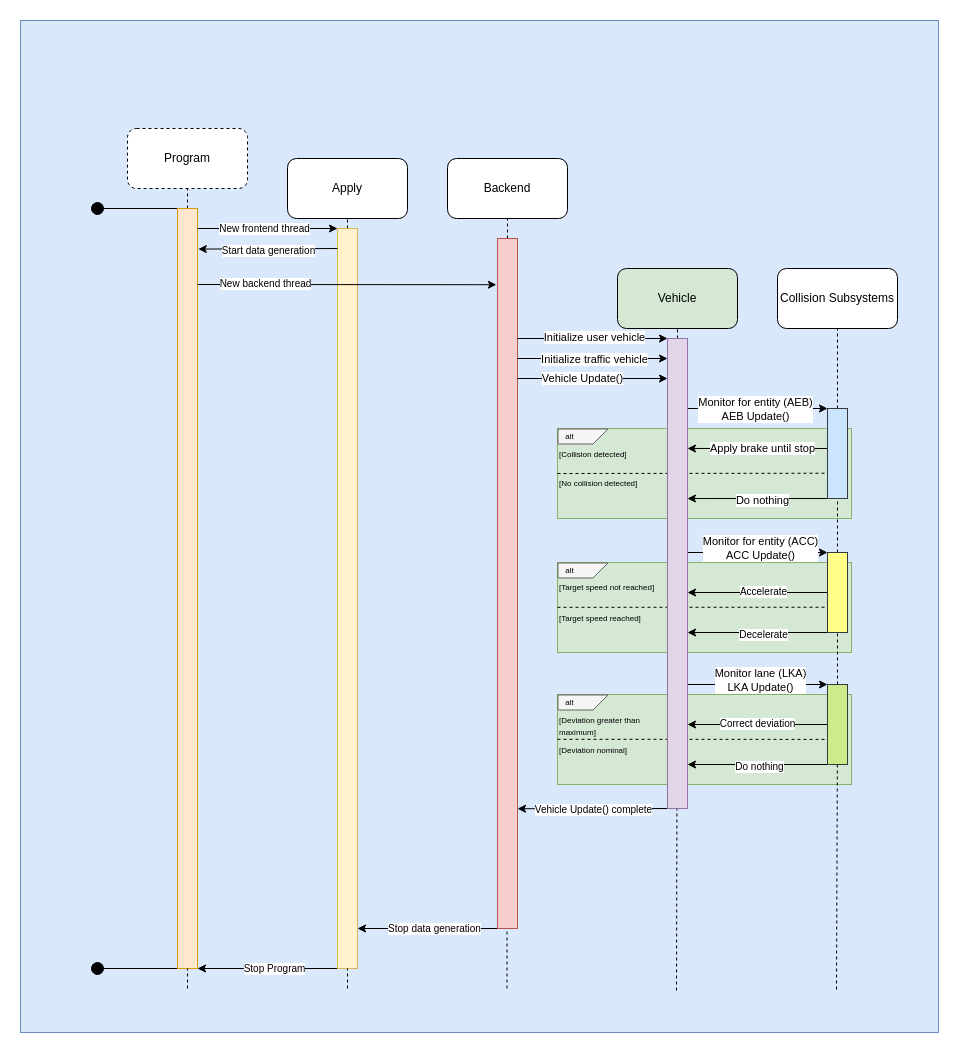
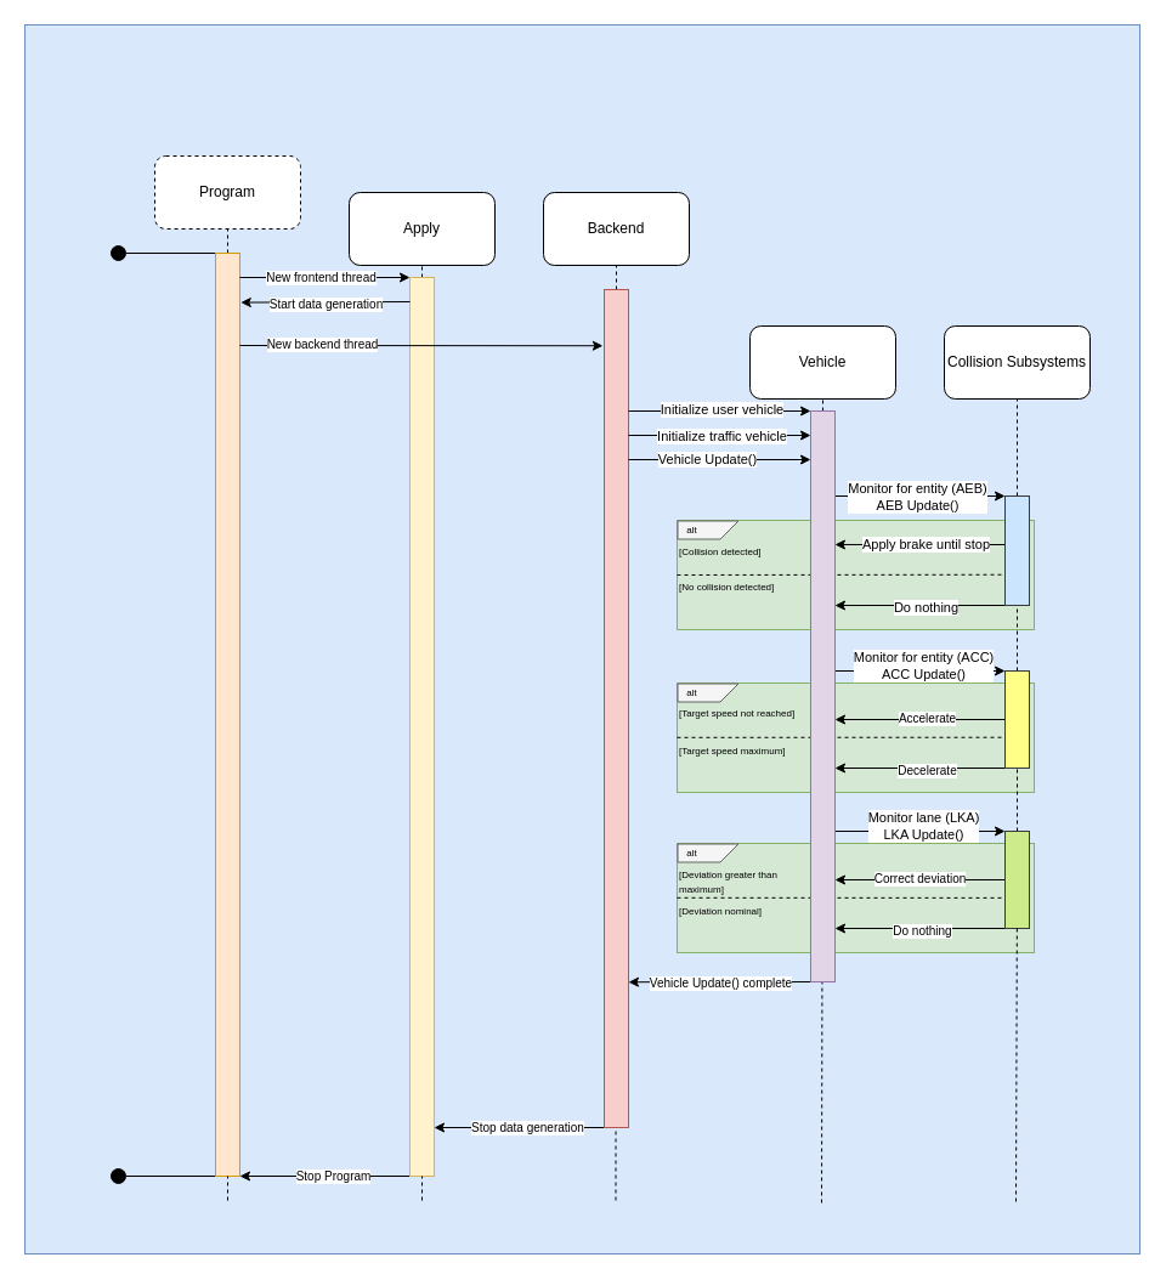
  <mxCell id="0" />
  <mxCell id="1" parent="0" />
  <mxCell id="2" value="" style="rounded=0;whiteSpace=wrap;html=1;fontSize=10;fillColor=#dae8fc;strokeColor=#6c8ebf;" vertex="1" parent="1"><mxGeometry x="20" y="20" width="918" height="1012" as="geometry" /></mxCell>
  <mxCell id="3" value="" style="group" vertex="1" connectable="0" parent="1"><mxGeometry x="557" y="562" width="294" height="90" as="geometry" /></mxCell>
  <mxCell id="4" value="" style="rounded=0;whiteSpace=wrap;html=1;fontSize=11;fillColor=#d5e8d4;strokeColor=#82b366;" vertex="1" parent="3"><mxGeometry width="294" height="90" as="geometry" /></mxCell>
  <mxCell id="5" value="" style="endArrow=none;dashed=1;html=1;rounded=0;strokeWidth=1;fontSize=10;jumpSize=6;entryX=0.982;entryY=0.684;entryDx=0;entryDy=0;exitX=0;exitY=0.5;exitDx=0;exitDy=0;entryPerimeter=0;" edge="1" parent="3" target="75"><mxGeometry width="50" height="50" relative="1" as="geometry"><mxPoint y="44.8" as="sourcePoint" /><mxPoint x="294" y="44.8" as="targetPoint" /></mxGeometry></mxCell>
- <mxCell id="6" value="&lt;font style=&quot;font-size: 8px;&quot;&gt;[Target speed reached]&lt;/font&gt;" style="text;html=1;strokeColor=none;fillColor=none;align=left;verticalAlign=middle;whiteSpace=wrap;rounded=0;fontSize=10;" vertex="1" parent="3"><mxGeometry y="50" width="100" height="10" as="geometry" /></mxCell>
+ <mxCell id="6" value="&lt;font style=&quot;font-size: 8px;&quot;&gt;[Target speed maximum]&lt;/font&gt;" style="text;html=1;strokeColor=none;fillColor=none;align=left;verticalAlign=middle;whiteSpace=wrap;rounded=0;fontSize=10;" vertex="1" parent="3"><mxGeometry y="50" width="100" height="10" as="geometry" /></mxCell>
  <mxCell id="7" value="[Target speed not reached]" style="text;html=1;strokeColor=none;fillColor=none;align=left;verticalAlign=middle;whiteSpace=wrap;rounded=0;fontSize=8;" vertex="1" parent="3"><mxGeometry y="20" width="100" height="10" as="geometry" /></mxCell>
  <mxCell id="8" value="" style="shape=card;whiteSpace=wrap;html=1;fontSize=8;rotation=-90;flipV=1;fillColor=#f5f5f5;strokeColor=#666666;fontColor=#333333;" vertex="1" parent="3"><mxGeometry x="18" y="-17" width="15" height="50" as="geometry" /></mxCell>
  <mxCell id="9" value="alt" style="text;html=1;strokeColor=none;fillColor=none;align=center;verticalAlign=middle;whiteSpace=wrap;rounded=0;fontSize=8;" vertex="1" parent="3"><mxGeometry y="4.5" width="24.5" height="7" as="geometry" /></mxCell>
  <mxCell id="10" value="" style="rounded=0;whiteSpace=wrap;html=1;fontSize=11;fillColor=#d5e8d4;strokeColor=#82b366;" vertex="1" parent="1"><mxGeometry x="557" y="428" width="294" height="90" as="geometry" /></mxCell>
- <mxCell id="11" value="Vehicle" style="rounded=1;whiteSpace=wrap;html=1;fillColor=#d5e8d4;" vertex="1" parent="1"><mxGeometry x="617" y="268" width="120" height="60" as="geometry" /></mxCell>
+ <mxCell id="11" value="Vehicle" style="rounded=1;whiteSpace=wrap;html=1;" vertex="1" parent="1"><mxGeometry x="617" y="268" width="120" height="60" as="geometry" /></mxCell>
  <mxCell id="12" value="Apply" style="rounded=1;whiteSpace=wrap;html=1;" vertex="1" parent="1"><mxGeometry x="287" y="158" width="120" height="60" as="geometry" /></mxCell>
  <mxCell id="13" value="" style="endArrow=none;dashed=1;html=1;strokeWidth=1;rounded=0;entryX=0.5;entryY=1;entryDx=0;entryDy=0;jumpSize=6;startArrow=none;" edge="1" parent="1" source="54" target="12"><mxGeometry width="50" height="50" relative="1" as="geometry"><mxPoint x="347" y="988" as="sourcePoint" /><mxPoint x="367" y="248" as="targetPoint" /></mxGeometry></mxCell>
  <mxCell id="14" value="" style="endArrow=none;dashed=1;html=1;strokeWidth=1;rounded=0;jumpSize=6;startArrow=none;" edge="1" parent="1" source="70"><mxGeometry width="50" height="50" relative="1" as="geometry"><mxPoint x="676.5" y="1078" as="sourcePoint" /><mxPoint x="677" y="328" as="targetPoint" /></mxGeometry></mxCell>
  <mxCell id="15" value="Backend" style="rounded=1;whiteSpace=wrap;html=1;" vertex="1" parent="1"><mxGeometry x="447" y="158" width="120" height="60" as="geometry" /></mxCell>
  <mxCell id="16" value="" style="endArrow=none;dashed=1;html=1;strokeWidth=1;rounded=0;jumpSize=6;" edge="1" parent="1"><mxGeometry width="50" height="50" relative="1" as="geometry"><mxPoint x="506.5" y="988" as="sourcePoint" /><mxPoint x="507" y="218" as="targetPoint" /></mxGeometry></mxCell>
  <mxCell id="17" value="Collision Subsystems" style="rounded=1;whiteSpace=wrap;html=1;" vertex="1" parent="1"><mxGeometry x="777" y="268" width="120" height="60" as="geometry" /></mxCell>
  <mxCell id="18" value="" style="endArrow=classic;html=1;rounded=0;strokeWidth=1;fontSize=11;jumpSize=6;entryX=0;entryY=0;entryDx=0;entryDy=0;" edge="1" parent="1" target="74"><mxGeometry width="50" height="50" relative="1" as="geometry"><mxPoint x="677" y="408" as="sourcePoint" /><mxPoint x="837" y="408" as="targetPoint" /></mxGeometry></mxCell>
  <mxCell id="19" value="Monitor for entity (AEB)&lt;br&gt;AEB Update()" style="edgeLabel;html=1;align=center;verticalAlign=middle;resizable=0;points=[];fontSize=11;" vertex="1" connectable="0" parent="18"><mxGeometry x="-0.41" y="-2" relative="1" as="geometry"><mxPoint x="33" y="-2" as="offset" /></mxGeometry></mxCell>
  <mxCell id="20" value="" style="endArrow=classic;html=1;rounded=0;strokeWidth=1;fontSize=11;jumpSize=6;entryX=0.442;entryY=0.222;entryDx=0;entryDy=0;entryPerimeter=0;" edge="1" parent="1" target="10"><mxGeometry width="50" height="50" relative="1" as="geometry"><mxPoint x="837" y="448" as="sourcePoint" /><mxPoint x="677" y="448" as="targetPoint" /></mxGeometry></mxCell>
  <mxCell id="21" value="Apply brake until stop" style="edgeLabel;html=1;align=center;verticalAlign=middle;resizable=0;points=[];fontSize=11;" vertex="1" connectable="0" parent="20"><mxGeometry x="-0.173" relative="1" as="geometry"><mxPoint x="-14" as="offset" /></mxGeometry></mxCell>
  <mxCell id="22" value="" style="endArrow=classic;html=1;rounded=0;strokeWidth=1;fontSize=11;jumpSize=6;entryX=0.442;entryY=0.778;entryDx=0;entryDy=0;entryPerimeter=0;" edge="1" parent="1" target="10"><mxGeometry width="50" height="50" relative="1" as="geometry"><mxPoint x="837" y="498" as="sourcePoint" /><mxPoint x="677" y="498" as="targetPoint" /><Array as="points"><mxPoint x="757" y="498" /></Array></mxGeometry></mxCell>
  <mxCell id="23" value="Do nothing" style="edgeLabel;html=1;align=center;verticalAlign=middle;resizable=0;points=[];fontSize=11;" vertex="1" connectable="0" parent="22"><mxGeometry x="-0.209" y="1" relative="1" as="geometry"><mxPoint x="-17" as="offset" /></mxGeometry></mxCell>
  <mxCell id="24" value="" style="endArrow=classic;html=1;rounded=0;strokeWidth=1;fontSize=11;jumpSize=6;entryX=0;entryY=0;entryDx=0;entryDy=0;" edge="1" parent="1" target="75"><mxGeometry width="50" height="50" relative="1" as="geometry"><mxPoint x="687" y="552" as="sourcePoint" /><mxPoint x="837" y="552" as="targetPoint" /></mxGeometry></mxCell>
  <mxCell id="25" value="Monitor for entity (ACC)&lt;br&gt;ACC Update()" style="edgeLabel;html=1;align=center;verticalAlign=middle;resizable=0;points=[];fontSize=11;" vertex="1" connectable="0" parent="24"><mxGeometry x="-0.184" relative="1" as="geometry"><mxPoint x="15" y="-5" as="offset" /></mxGeometry></mxCell>
  <mxCell id="26" value="&lt;font style=&quot;font-size: 8px;&quot;&gt;[Collision detected]&lt;/font&gt;" style="text;html=1;strokeColor=none;fillColor=none;align=left;verticalAlign=middle;whiteSpace=wrap;rounded=0;fontSize=10;" vertex="1" parent="1"><mxGeometry x="557" y="448" width="90" height="10" as="geometry" /></mxCell>
  <mxCell id="27" value="[No collision detected]" style="text;html=1;strokeColor=none;fillColor=none;align=left;verticalAlign=middle;whiteSpace=wrap;rounded=0;fontSize=8;" vertex="1" parent="1"><mxGeometry x="557" y="478" width="90" height="10" as="geometry" /></mxCell>
  <mxCell id="28" value="" style="endArrow=none;dashed=1;html=1;rounded=0;strokeWidth=1;fontSize=10;jumpSize=6;entryX=0.943;entryY=0.719;entryDx=0;entryDy=0;exitX=0;exitY=0.5;exitDx=0;exitDy=0;entryPerimeter=0;" edge="1" parent="1" source="10" target="74"><mxGeometry width="50" height="50" relative="1" as="geometry"><mxPoint x="607" y="508" as="sourcePoint" /><mxPoint x="657" y="458" as="targetPoint" /></mxGeometry></mxCell>
  <mxCell id="29" value="" style="endArrow=classic;html=1;rounded=0;strokeColor=default;strokeWidth=1;fontSize=10;jumpSize=6;" edge="1" parent="1"><mxGeometry width="50" height="50" relative="1" as="geometry"><mxPoint x="837" y="592" as="sourcePoint" /><mxPoint x="687" y="592" as="targetPoint" /></mxGeometry></mxCell>
  <mxCell id="30" value="Accelerate" style="edgeLabel;html=1;align=center;verticalAlign=middle;resizable=0;points=[];fontSize=10;" vertex="1" connectable="0" parent="29"><mxGeometry x="-0.13" y="-2" relative="1" as="geometry"><mxPoint x="-10" as="offset" /></mxGeometry></mxCell>
  <mxCell id="31" value="" style="endArrow=classic;html=1;rounded=0;strokeColor=default;strokeWidth=1;fontSize=10;jumpSize=6;" edge="1" parent="1"><mxGeometry width="50" height="50" relative="1" as="geometry"><mxPoint x="837" y="632" as="sourcePoint" /><mxPoint x="687" y="632" as="targetPoint" /></mxGeometry></mxCell>
  <mxCell id="32" value="Decelerate" style="edgeLabel;html=1;align=center;verticalAlign=middle;resizable=0;points=[];fontSize=10;" vertex="1" connectable="0" parent="31"><mxGeometry x="0.105" y="1" relative="1" as="geometry"><mxPoint x="8" as="offset" /></mxGeometry></mxCell>
  <mxCell id="33" value="" style="group" vertex="1" connectable="0" parent="1"><mxGeometry x="557" y="694" width="294" height="90" as="geometry" /></mxCell>
  <mxCell id="34" value="" style="rounded=0;whiteSpace=wrap;html=1;fontSize=11;fillColor=#d5e8d4;strokeColor=#82b366;" vertex="1" parent="33"><mxGeometry width="294" height="90" as="geometry" /></mxCell>
  <mxCell id="35" value="" style="endArrow=none;dashed=1;html=1;rounded=0;strokeWidth=1;fontSize=10;jumpSize=6;entryX=1.017;entryY=0.686;entryDx=0;entryDy=0;exitX=0;exitY=0.5;exitDx=0;exitDy=0;entryPerimeter=0;" edge="1" parent="33" target="76"><mxGeometry width="50" height="50" relative="1" as="geometry"><mxPoint y="44.8" as="sourcePoint" /><mxPoint x="294" y="44.8" as="targetPoint" /></mxGeometry></mxCell>
  <mxCell id="36" value="&lt;font style=&quot;font-size: 8px;&quot;&gt;[Deviation nominal]&lt;/font&gt;" style="text;html=1;strokeColor=none;fillColor=none;align=left;verticalAlign=middle;whiteSpace=wrap;rounded=0;fontSize=10;" vertex="1" parent="33"><mxGeometry y="50" width="80" height="10" as="geometry" /></mxCell>
  <mxCell id="37" value="&lt;font style=&quot;font-size: 8px;&quot;&gt;[Deviation greater than maximum]&lt;/font&gt;" style="text;html=1;strokeColor=none;fillColor=none;align=left;verticalAlign=middle;whiteSpace=wrap;rounded=0;fontSize=10;" vertex="1" parent="33"><mxGeometry y="26" width="120" height="10" as="geometry" /></mxCell>
  <mxCell id="38" value="" style="shape=card;whiteSpace=wrap;html=1;fontSize=8;rotation=-90;flipV=1;fillColor=#f5f5f5;strokeColor=#666666;fontColor=#333333;" vertex="1" parent="33"><mxGeometry x="18" y="-17" width="15" height="50" as="geometry" /></mxCell>
  <mxCell id="39" value="alt" style="text;html=1;strokeColor=none;fillColor=none;align=center;verticalAlign=middle;whiteSpace=wrap;rounded=0;fontSize=8;" vertex="1" parent="33"><mxGeometry y="4.5" width="24.5" height="7" as="geometry" /></mxCell>
  <mxCell id="40" value="" style="endArrow=classic;html=1;rounded=0;strokeWidth=1;fontSize=11;jumpSize=6;" edge="1" parent="1"><mxGeometry width="50" height="50" relative="1" as="geometry"><mxPoint x="687" y="684" as="sourcePoint" /><mxPoint x="827" y="684" as="targetPoint" /></mxGeometry></mxCell>
  <mxCell id="41" value="Monitor lane (LKA)&lt;br&gt;LKA Update()" style="edgeLabel;html=1;align=center;verticalAlign=middle;resizable=0;points=[];fontSize=11;" vertex="1" connectable="0" parent="40"><mxGeometry x="-0.184" relative="1" as="geometry"><mxPoint x="15" y="-5" as="offset" /></mxGeometry></mxCell>
  <mxCell id="42" value="" style="endArrow=classic;html=1;rounded=0;strokeColor=default;strokeWidth=1;fontSize=10;jumpSize=6;" edge="1" parent="1"><mxGeometry width="50" height="50" relative="1" as="geometry"><mxPoint x="827" y="724" as="sourcePoint" /><mxPoint x="687" y="724" as="targetPoint" /></mxGeometry></mxCell>
  <mxCell id="43" value="Correct deviation" style="edgeLabel;html=1;align=center;verticalAlign=middle;resizable=0;points=[];fontSize=10;" vertex="1" connectable="0" parent="42"><mxGeometry x="-0.13" y="-2" relative="1" as="geometry"><mxPoint x="-10" as="offset" /></mxGeometry></mxCell>
  <mxCell id="44" value="" style="endArrow=classic;html=1;rounded=0;strokeColor=default;strokeWidth=1;fontSize=10;jumpSize=6;" edge="1" parent="1"><mxGeometry width="50" height="50" relative="1" as="geometry"><mxPoint x="827" y="764" as="sourcePoint" /><mxPoint x="687" y="764" as="targetPoint" /></mxGeometry></mxCell>
  <mxCell id="45" value="Do nothing" style="edgeLabel;html=1;align=center;verticalAlign=middle;resizable=0;points=[];fontSize=10;" vertex="1" connectable="0" parent="44"><mxGeometry x="0.105" y="1" relative="1" as="geometry"><mxPoint x="8" as="offset" /></mxGeometry></mxCell>
  <mxCell id="46" value="Program" style="rounded=1;whiteSpace=wrap;html=1;dashed=1;" vertex="1" parent="1"><mxGeometry x="127" y="128" width="120" height="60" as="geometry" /></mxCell>
  <mxCell id="47" value="" style="endArrow=none;dashed=1;html=1;strokeWidth=1;rounded=0;entryX=0.5;entryY=1;entryDx=0;entryDy=0;jumpSize=6;startArrow=none;" edge="1" parent="1" target="46" source="50"><mxGeometry width="50" height="50" relative="1" as="geometry"><mxPoint x="187" y="988" as="sourcePoint" /><mxPoint x="207" y="248" as="targetPoint" /></mxGeometry></mxCell>
  <mxCell id="48" value="" style="endArrow=oval;html=1;rounded=0;strokeColor=default;strokeWidth=1;fontSize=10;jumpSize=6;endFill=1;startSize=6;endSize=12;" edge="1" parent="1"><mxGeometry width="50" height="50" relative="1" as="geometry"><mxPoint x="187" y="968" as="sourcePoint" /><mxPoint x="97" y="968" as="targetPoint" /></mxGeometry></mxCell>
  <mxCell id="49" value="" style="endArrow=oval;html=1;rounded=0;strokeColor=default;strokeWidth=1;fontSize=10;jumpSize=6;endFill=1;startSize=6;endSize=12;" edge="1" parent="1"><mxGeometry width="50" height="50" relative="1" as="geometry"><mxPoint x="187" y="208" as="sourcePoint" /><mxPoint x="97" y="208" as="targetPoint" /></mxGeometry></mxCell>
  <mxCell id="50" value="" style="rounded=0;whiteSpace=wrap;html=1;fontSize=10;fillColor=#ffe6cc;strokeColor=#d79b00;" vertex="1" parent="1"><mxGeometry x="177" y="208" width="20" height="760" as="geometry" /></mxCell>
  <mxCell id="51" value="" style="endArrow=none;dashed=1;html=1;strokeWidth=1;rounded=0;entryX=0.5;entryY=1;entryDx=0;entryDy=0;jumpSize=6;" edge="1" parent="1" target="50"><mxGeometry width="50" height="50" relative="1" as="geometry"><mxPoint x="187" y="988" as="sourcePoint" /><mxPoint x="187" y="188" as="targetPoint" /></mxGeometry></mxCell>
  <mxCell id="52" value="" style="endArrow=classic;html=1;rounded=0;strokeColor=default;strokeWidth=1;fontSize=10;jumpSize=6;" edge="1" parent="1"><mxGeometry width="50" height="50" relative="1" as="geometry"><mxPoint x="347" y="968" as="sourcePoint" /><mxPoint x="197" y="968" as="targetPoint" /></mxGeometry></mxCell>
  <mxCell id="53" value="Stop Program" style="edgeLabel;html=1;align=center;verticalAlign=middle;resizable=0;points=[];fontSize=10;" vertex="1" connectable="0" parent="52"><mxGeometry x="0.095" y="-1" relative="1" as="geometry"><mxPoint x="8" as="offset" /></mxGeometry></mxCell>
  <mxCell id="54" value="" style="rounded=0;whiteSpace=wrap;html=1;fontSize=10;fillColor=#fff2cc;strokeColor=#d6b656;" vertex="1" parent="1"><mxGeometry x="337" y="228" width="20" height="740" as="geometry" /></mxCell>
  <mxCell id="55" value="" style="endArrow=none;dashed=1;html=1;strokeWidth=1;rounded=0;entryX=0.5;entryY=1;entryDx=0;entryDy=0;jumpSize=6;" edge="1" parent="1" target="54"><mxGeometry width="50" height="50" relative="1" as="geometry"><mxPoint x="347" y="988" as="sourcePoint" /><mxPoint x="347" y="218" as="targetPoint" /></mxGeometry></mxCell>
  <mxCell id="56" value="" style="endArrow=classic;html=1;rounded=0;strokeColor=default;strokeWidth=1;fontSize=10;startSize=6;endSize=6;jumpSize=6;" edge="1" parent="1"><mxGeometry width="50" height="50" relative="1" as="geometry"><mxPoint x="197" y="228" as="sourcePoint" /><mxPoint x="337" y="228" as="targetPoint" /></mxGeometry></mxCell>
  <mxCell id="57" value="New frontend thread" style="edgeLabel;html=1;align=center;verticalAlign=middle;resizable=0;points=[];fontSize=10;" vertex="1" connectable="0" parent="56"><mxGeometry x="-0.59" y="1" relative="1" as="geometry"><mxPoint x="37" as="offset" /></mxGeometry></mxCell>
  <mxCell id="58" value="" style="endArrow=classic;html=1;rounded=0;strokeColor=default;strokeWidth=1;fontSize=10;jumpSize=6;" edge="1" parent="1"><mxGeometry width="50" height="50" relative="1" as="geometry"><mxPoint x="507" y="928" as="sourcePoint" /><mxPoint x="357" y="928" as="targetPoint" /></mxGeometry></mxCell>
  <mxCell id="59" value="Stop data generation" style="edgeLabel;html=1;align=center;verticalAlign=middle;resizable=0;points=[];fontSize=10;" vertex="1" connectable="0" parent="58"><mxGeometry x="0.095" y="-1" relative="1" as="geometry"><mxPoint x="8" as="offset" /></mxGeometry></mxCell>
  <mxCell id="60" value="" style="rounded=0;whiteSpace=wrap;html=1;fontSize=10;fillColor=#f8cecc;strokeColor=#b85450;" vertex="1" parent="1"><mxGeometry x="497" y="238" width="20" height="690" as="geometry" /></mxCell>
  <mxCell id="61" value="" style="endArrow=none;dashed=1;html=1;strokeWidth=1;rounded=0;jumpSize=6;" edge="1" parent="1" target="70"><mxGeometry width="50" height="50" relative="1" as="geometry"><mxPoint x="676" y="990" as="sourcePoint" /><mxPoint x="677" y="328" as="targetPoint" /></mxGeometry></mxCell>
  <mxCell id="62" value="" style="endArrow=classic;html=1;rounded=0;strokeColor=default;strokeWidth=1;fontSize=10;startSize=6;endSize=6;jumpSize=6;exitX=0.5;exitY=1;exitDx=0;exitDy=0;entryX=1;entryY=0.638;entryDx=0;entryDy=0;entryPerimeter=0;" edge="1" parent="1"><mxGeometry width="50" height="50" relative="1" as="geometry"><mxPoint x="677" y="808" as="sourcePoint" /><mxPoint x="517" y="808.22" as="targetPoint" /></mxGeometry></mxCell>
  <mxCell id="63" value="Vehicle Update() complete" style="edgeLabel;html=1;align=center;verticalAlign=middle;resizable=0;points=[];fontSize=10;" vertex="1" connectable="0" parent="62"><mxGeometry x="0.275" relative="1" as="geometry"><mxPoint x="17" as="offset" /></mxGeometry></mxCell>
  <mxCell id="64" value="" style="endArrow=classic;html=1;rounded=0;strokeWidth=1;fontSize=11;jumpSize=6;" edge="1" parent="1"><mxGeometry width="50" height="50" relative="1" as="geometry"><mxPoint x="517" y="338" as="sourcePoint" /><mxPoint x="667" y="338" as="targetPoint" /></mxGeometry></mxCell>
  <mxCell id="65" value="Initialize user vehicle" style="edgeLabel;html=1;align=center;verticalAlign=middle;resizable=0;points=[];fontSize=11;" vertex="1" connectable="0" parent="64"><mxGeometry x="-0.165" y="2" relative="1" as="geometry"><mxPoint x="13" as="offset" /></mxGeometry></mxCell>
  <mxCell id="66" value="" style="endArrow=classic;html=1;rounded=0;strokeWidth=1;fontSize=11;jumpSize=6;" edge="1" parent="1"><mxGeometry width="50" height="50" relative="1" as="geometry"><mxPoint x="517" y="358" as="sourcePoint" /><mxPoint x="667" y="358" as="targetPoint" /></mxGeometry></mxCell>
  <mxCell id="67" value="Initialize traffic vehicle" style="edgeLabel;html=1;align=center;verticalAlign=middle;resizable=0;points=[];fontSize=11;" vertex="1" connectable="0" parent="66"><mxGeometry x="-0.184" y="-1" relative="1" as="geometry"><mxPoint x="15" y="-1" as="offset" /></mxGeometry></mxCell>
  <mxCell id="68" value="" style="endArrow=classic;html=1;rounded=0;strokeWidth=1;fontSize=11;jumpSize=6;" edge="1" parent="1"><mxGeometry width="50" height="50" relative="1" as="geometry"><mxPoint x="517" y="378" as="sourcePoint" /><mxPoint x="667" y="378" as="targetPoint" /></mxGeometry></mxCell>
  <mxCell id="69" value="Vehicle Update()" style="edgeLabel;html=1;align=center;verticalAlign=middle;resizable=0;points=[];fontSize=11;" vertex="1" connectable="0" parent="68"><mxGeometry x="0.179" y="1" relative="1" as="geometry"><mxPoint x="-24" as="offset" /></mxGeometry></mxCell>
  <mxCell id="70" value="" style="rounded=0;whiteSpace=wrap;html=1;fontSize=10;fillColor=#e1d5e7;strokeColor=#9673a6;" vertex="1" parent="1"><mxGeometry x="667" y="338" width="20" height="470" as="geometry" /></mxCell>
  <mxCell id="71" value="" style="endArrow=none;dashed=1;html=1;strokeWidth=1;rounded=0;jumpSize=6;startArrow=none;" edge="1" parent="1" source="76"><mxGeometry width="50" height="50" relative="1" as="geometry"><mxPoint x="836.5" y="1078" as="sourcePoint" /><mxPoint x="837" y="328" as="targetPoint" /></mxGeometry></mxCell>
  <mxCell id="72" value="" style="shape=card;whiteSpace=wrap;html=1;fontSize=8;rotation=-90;flipV=1;fillColor=#f5f5f5;strokeColor=#666666;fontColor=#333333;" vertex="1" parent="1"><mxGeometry x="575" y="411" width="15" height="50" as="geometry" /></mxCell>
  <mxCell id="73" value="alt" style="text;html=1;strokeColor=none;fillColor=none;align=center;verticalAlign=middle;whiteSpace=wrap;rounded=0;fontSize=8;" vertex="1" parent="1"><mxGeometry x="557" y="432" width="24.5" height="7" as="geometry" /></mxCell>
  <mxCell id="74" value="" style="rounded=0;whiteSpace=wrap;html=1;fontSize=8;fillColor=#cce5ff;strokeColor=#36393d;" vertex="1" parent="1"><mxGeometry x="827" y="408" width="20" height="90" as="geometry" /></mxCell>
  <mxCell id="75" value="" style="rounded=0;whiteSpace=wrap;html=1;fontSize=8;fillColor=#ffff88;strokeColor=#36393d;" vertex="1" parent="1"><mxGeometry x="827" y="552" width="20" height="80" as="geometry" /></mxCell>
  <mxCell id="76" value="" style="rounded=0;whiteSpace=wrap;html=1;fontSize=8;fillColor=#cdeb8b;strokeColor=#36393d;" vertex="1" parent="1"><mxGeometry x="827" y="684" width="20" height="80" as="geometry" /></mxCell>
  <mxCell id="77" value="" style="endArrow=none;dashed=1;html=1;strokeWidth=1;rounded=0;jumpSize=6;" edge="1" parent="1" target="76"><mxGeometry width="50" height="50" relative="1" as="geometry"><mxPoint x="836" y="989" as="sourcePoint" /><mxPoint x="837" y="328" as="targetPoint" /></mxGeometry></mxCell>
  <mxCell id="78" value="" style="endArrow=classic;html=1;rounded=0;strokeColor=default;strokeWidth=1;fontSize=16;startSize=6;endSize=6;jumpSize=6;entryX=1.04;entryY=0.067;entryDx=0;entryDy=0;entryPerimeter=0;exitX=0;exitY=0.041;exitDx=0;exitDy=0;exitPerimeter=0;" edge="1" parent="1"><mxGeometry width="50" height="50" relative="1" as="geometry"><mxPoint x="337" y="248" as="sourcePoint" /><mxPoint x="197.8" y="248.58" as="targetPoint" /></mxGeometry></mxCell>
  <mxCell id="79" value="Start data generation" style="edgeLabel;html=1;align=center;verticalAlign=middle;resizable=0;points=[];fontSize=10;" vertex="1" connectable="0" parent="78"><mxGeometry x="0.26" y="1" relative="1" as="geometry"><mxPoint x="18" as="offset" /></mxGeometry></mxCell>
  <mxCell id="80" value="" style="endArrow=classic;html=1;rounded=0;strokeColor=default;strokeWidth=1;fontSize=10;startSize=6;endSize=6;jumpSize=6;exitX=1;exitY=0.1;exitDx=0;exitDy=0;exitPerimeter=0;entryX=-0.056;entryY=0.067;entryDx=0;entryDy=0;entryPerimeter=0;" edge="1" parent="1" source="50" target="60"><mxGeometry width="50" height="50" relative="1" as="geometry"><mxPoint x="277" y="378" as="sourcePoint" /><mxPoint x="487" y="278" as="targetPoint" /></mxGeometry></mxCell>
  <mxCell id="81" value="New backend thread" style="edgeLabel;html=1;align=center;verticalAlign=middle;resizable=0;points=[];fontSize=10;" vertex="1" connectable="0" parent="80"><mxGeometry x="-0.743" relative="1" as="geometry"><mxPoint x="30" y="-2" as="offset" /></mxGeometry></mxCell>
